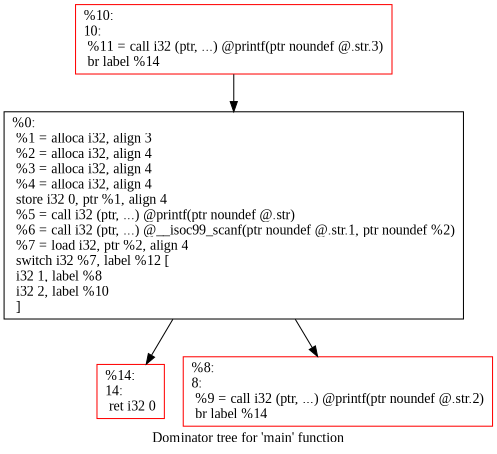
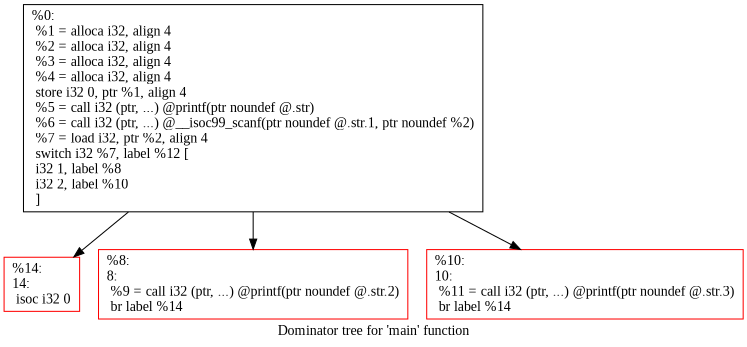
  digraph {
    fontname="Liberation Serif"
    label="Dominator tree for 'main' function"
    node [color=red fontname="Liberation Serif" shape=record]
    edge [fontname="Liberation Serif"]
-   n1 [color=black label="{%0:\l  %1 = alloca i32, align 3\l  %2 = alloca i32, align 4\l  %3 = alloca i32, align 4\l  %4 = alloca i32, align 4\l  store i32 0, ptr %1, align 4\l  %5 = call i32 (ptr, ...) @printf(ptr noundef @.str)\l  %6 = call i32 (ptr, ...) @__isoc99_scanf(ptr noundef @.str.1, ptr noundef %2)\l  %7 = load i32, ptr %2, align 4\l  switch i32 %7, label %12 [\l    i32 1, label %8\l    i32 2, label %10\l  ]\l}"]
-   n2 [label="{%14:\l14:                                               \l  ret i32 0\l}"]
+   n1 [color=black label="{%0:\l  %1 = alloca i32, align 4\l  %2 = alloca i32, align 4\l  %3 = alloca i32, align 4\l  %4 = alloca i32, align 4\l  store i32 0, ptr %1, align 4\l  %5 = call i32 (ptr, ...) @printf(ptr noundef @.str)\l  %6 = call i32 (ptr, ...) @__isoc99_scanf(ptr noundef @.str.1, ptr noundef %2)\l  %7 = load i32, ptr %2, align 4\l  switch i32 %7, label %12 [\l    i32 1, label %8\l    i32 2, label %10\l  ]\l}"]
+   n2 [label="{%14:\l14:                                               \l  isoc i32 0\l}"]
    n3 [label="{%8:\l8:                                                \l  %9 = call i32 (ptr, ...) @printf(ptr noundef @.str.2)\l  br label %14\l}"]
    n4 [label="{%10:\l10:                                               \l  %11 = call i32 (ptr, ...) @printf(ptr noundef @.str.3)\l  br label %14\l}"]
    n1 -> n2
    n1 -> n3
-   n4 -> n1
+   n1 -> n4
  }
